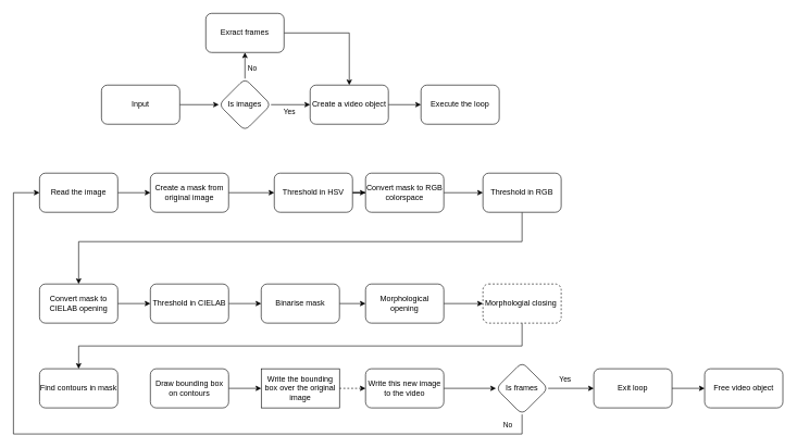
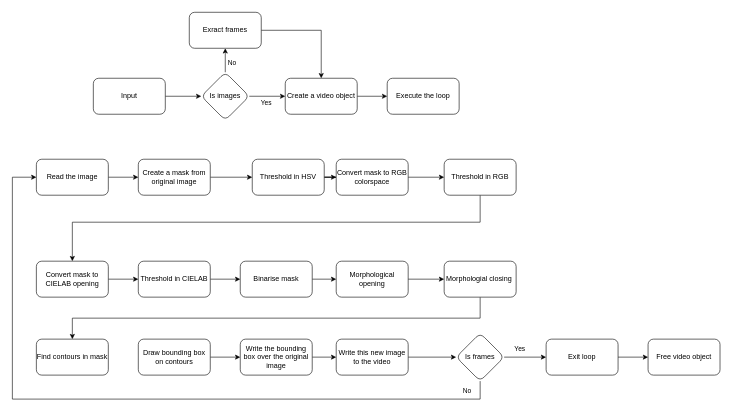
  <mxCell id="0" />
  <mxCell id="1" parent="0" />
  <mxCell id="2" value="" style="edgeStyle=orthogonalEdgeStyle;rounded=0;orthogonalLoop=1;jettySize=auto;html=1;" parent="1" source="3" target="8" edge="1"><mxGeometry relative="1" as="geometry" /></mxCell>
  <mxCell id="3" value="Input" style="whiteSpace=wrap;html=1;rounded=1;" parent="1" vertex="1"><mxGeometry x="155" y="130" width="120" height="60" as="geometry" /></mxCell>
  <mxCell id="4" value="" style="edgeStyle=orthogonalEdgeStyle;rounded=0;orthogonalLoop=1;jettySize=auto;html=1;" parent="1" source="8" target="10" edge="1"><mxGeometry relative="1" as="geometry" /></mxCell>
  <mxCell id="5" value="No" style="edgeLabel;html=1;align=center;verticalAlign=middle;resizable=0;points=[];" parent="4" vertex="1" connectable="0"><mxGeometry x="-0.144" relative="1" as="geometry"><mxPoint x="10" as="offset" /></mxGeometry></mxCell>
  <mxCell id="6" value="" style="edgeStyle=orthogonalEdgeStyle;rounded=0;orthogonalLoop=1;jettySize=auto;html=1;" parent="1" source="8" target="12" edge="1"><mxGeometry relative="1" as="geometry" /></mxCell>
  <mxCell id="7" value="Yes" style="edgeLabel;html=1;align=center;verticalAlign=middle;resizable=0;points=[];" parent="6" vertex="1" connectable="0"><mxGeometry x="-0.095" y="-1" relative="1" as="geometry"><mxPoint y="9" as="offset" /></mxGeometry></mxCell>
  <mxCell id="8" value="Is images" style="rhombus;whiteSpace=wrap;html=1;rounded=1;" parent="1" vertex="1"><mxGeometry x="335" y="120" width="80" height="80" as="geometry" /></mxCell>
  <mxCell id="9" style="edgeStyle=orthogonalEdgeStyle;rounded=0;orthogonalLoop=1;jettySize=auto;html=1;entryX=0.5;entryY=0;entryDx=0;entryDy=0;" parent="1" source="10" target="12" edge="1"><mxGeometry relative="1" as="geometry" /></mxCell>
  <mxCell id="10" value="Exract frames" style="whiteSpace=wrap;html=1;rounded=1;" parent="1" vertex="1"><mxGeometry x="315" y="20" width="120" height="60" as="geometry" /></mxCell>
  <mxCell id="11" value="" style="edgeStyle=orthogonalEdgeStyle;rounded=0;orthogonalLoop=1;jettySize=auto;html=1;" parent="1" source="12" target="13" edge="1"><mxGeometry relative="1" as="geometry" /></mxCell>
  <mxCell id="12" value="Create a video object" style="whiteSpace=wrap;html=1;rounded=1;" parent="1" vertex="1"><mxGeometry x="475" y="130" width="120" height="60" as="geometry" /></mxCell>
  <mxCell id="13" value="Execute the loop" style="whiteSpace=wrap;html=1;rounded=1;" parent="1" vertex="1"><mxGeometry x="645" y="130" width="120" height="60" as="geometry" /></mxCell>
  <mxCell id="14" value="" style="edgeStyle=orthogonalEdgeStyle;rounded=0;orthogonalLoop=1;jettySize=auto;html=1;" parent="1" source="15" target="17" edge="1"><mxGeometry relative="1" as="geometry" /></mxCell>
  <mxCell id="15" value="Create a mask from original image" style="whiteSpace=wrap;html=1;rounded=1;" parent="1" vertex="1"><mxGeometry x="230" y="265" width="120" height="60" as="geometry" /></mxCell>
  <mxCell id="16" value="" style="edgeStyle=orthogonalEdgeStyle;rounded=0;orthogonalLoop=1;jettySize=auto;html=1;" parent="1" source="17" target="19" edge="1"><mxGeometry relative="1" as="geometry" /></mxCell>
  <mxCell id="17" value="Threshold in HSV" style="whiteSpace=wrap;html=1;rounded=1;" parent="1" vertex="1"><mxGeometry x="420" y="265" width="120" height="60" as="geometry" /></mxCell>
  <mxCell id="18" value="" style="edgeStyle=orthogonalEdgeStyle;rounded=0;orthogonalLoop=1;jettySize=auto;html=1;" parent="1" source="19" target="21" edge="1"><mxGeometry relative="1" as="geometry" /></mxCell>
  <mxCell id="19" value="Convert mask to RGB colorspace" style="whiteSpace=wrap;html=1;rounded=1;" parent="1" vertex="1"><mxGeometry x="560" y="265" width="120" height="60" as="geometry" /></mxCell>
  <mxCell id="20" value="" style="edgeStyle=orthogonalEdgeStyle;rounded=0;orthogonalLoop=1;jettySize=auto;html=1;" edge="1" parent="1" source="21" target="46"><mxGeometry relative="1" as="geometry"><Array as="points"><mxPoint x="800" y="370" /><mxPoint x="120" y="370" /></Array></mxGeometry></mxCell>
  <mxCell id="21" value="Threshold in RGB" style="whiteSpace=wrap;html=1;rounded=1;" parent="1" vertex="1"><mxGeometry x="740" y="265" width="120" height="60" as="geometry" /></mxCell>
  <mxCell id="22" value="" style="edgeStyle=orthogonalEdgeStyle;rounded=0;orthogonalLoop=1;jettySize=auto;html=1;" parent="1" source="23" target="25" edge="1"><mxGeometry relative="1" as="geometry" /></mxCell>
  <mxCell id="23" value="Binarise mask" style="whiteSpace=wrap;html=1;rounded=1;" parent="1" vertex="1"><mxGeometry x="400" y="435" width="120" height="60" as="geometry" /></mxCell>
  <mxCell id="24" value="" style="edgeStyle=orthogonalEdgeStyle;rounded=0;orthogonalLoop=1;jettySize=auto;html=1;" parent="1" source="25" target="27" edge="1"><mxGeometry relative="1" as="geometry" /></mxCell>
  <mxCell id="25" value="Morphological opening" style="whiteSpace=wrap;html=1;rounded=1;" parent="1" vertex="1"><mxGeometry x="560" y="435" width="120" height="60" as="geometry" /></mxCell>
  <mxCell id="26" value="" style="edgeStyle=orthogonalEdgeStyle;rounded=0;orthogonalLoop=1;jettySize=auto;html=1;" parent="1" source="27" target="28" edge="1"><mxGeometry relative="1" as="geometry"><Array as="points"><mxPoint x="800" y="530" /><mxPoint x="120" y="530" /></Array></mxGeometry></mxCell>
- <mxCell id="27" value="Morphologial closing&amp;nbsp;" style="whiteSpace=wrap;html=1;rounded=1;dashed=1;" parent="1" vertex="1"><mxGeometry x="740" y="435" width="120" height="60" as="geometry" /></mxCell>
+ <mxCell id="27" value="Morphologial closing&amp;nbsp;" style="whiteSpace=wrap;html=1;rounded=1;" parent="1" vertex="1"><mxGeometry x="740" y="435" width="120" height="60" as="geometry" /></mxCell>
  <mxCell id="28" value="Find contours in mask" style="whiteSpace=wrap;html=1;rounded=1;" parent="1" vertex="1"><mxGeometry x="60" y="565" width="120" height="60" as="geometry" /></mxCell>
  <mxCell id="29" value="" style="edgeStyle=orthogonalEdgeStyle;rounded=0;orthogonalLoop=1;jettySize=auto;html=1;" edge="1" parent="1" source="30" target="32"><mxGeometry relative="1" as="geometry" /></mxCell>
  <mxCell id="30" value="Draw bounding box on contours" style="whiteSpace=wrap;html=1;rounded=1;" parent="1" vertex="1"><mxGeometry x="230" y="565" width="120" height="60" as="geometry" /></mxCell>
- <mxCell id="31" value="" style="edgeStyle=orthogonalEdgeStyle;rounded=0;orthogonalLoop=1;jettySize=auto;html=1;dashed=1;" parent="1" source="32" target="34" edge="1"><mxGeometry relative="1" as="geometry" /></mxCell>
- <mxCell id="32" value="Write the bounding box over the original image" style="whiteSpace=wrap;html=1;rounded=0;" parent="1" vertex="1"><mxGeometry x="400" y="565" width="120" height="60" as="geometry" /></mxCell>
+ <mxCell id="31" value="" style="edgeStyle=orthogonalEdgeStyle;rounded=0;orthogonalLoop=1;jettySize=auto;html=1;" parent="1" source="32" target="34" edge="1"><mxGeometry relative="1" as="geometry" /></mxCell>
+ <mxCell id="32" value="Write the bounding box over the original image" style="whiteSpace=wrap;html=1;rounded=1;" parent="1" vertex="1"><mxGeometry x="400" y="565" width="120" height="60" as="geometry" /></mxCell>
  <mxCell id="33" value="" style="edgeStyle=orthogonalEdgeStyle;rounded=0;orthogonalLoop=1;jettySize=auto;html=1;" parent="1" source="34" target="41" edge="1"><mxGeometry relative="1" as="geometry" /></mxCell>
  <mxCell id="34" value="Write this new image to the video" style="whiteSpace=wrap;html=1;rounded=1;" parent="1" vertex="1"><mxGeometry x="560" y="565" width="120" height="60" as="geometry" /></mxCell>
  <mxCell id="35" style="edgeStyle=orthogonalEdgeStyle;rounded=0;orthogonalLoop=1;jettySize=auto;html=1;entryX=0;entryY=0.5;entryDx=0;entryDy=0;" parent="1" source="36" target="15" edge="1"><mxGeometry relative="1" as="geometry" /></mxCell>
  <mxCell id="36" value="Read the image" style="whiteSpace=wrap;html=1;rounded=1;" parent="1" vertex="1"><mxGeometry x="60" y="265" width="120" height="60" as="geometry" /></mxCell>
  <mxCell id="37" style="edgeStyle=orthogonalEdgeStyle;rounded=0;orthogonalLoop=1;jettySize=auto;html=1;entryX=0;entryY=0.5;entryDx=0;entryDy=0;" parent="1" source="41" target="36" edge="1"><mxGeometry relative="1" as="geometry"><Array as="points"><mxPoint x="800" y="665" /><mxPoint x="20" y="665" /><mxPoint x="20" y="295" /></Array></mxGeometry></mxCell>
  <mxCell id="38" value="No" style="edgeLabel;html=1;align=center;verticalAlign=middle;resizable=0;points=[];" parent="37" vertex="1" connectable="0"><mxGeometry x="-0.951" y="2" relative="1" as="geometry"><mxPoint x="-23" y="-17" as="offset" /></mxGeometry></mxCell>
  <mxCell id="39" style="edgeStyle=orthogonalEdgeStyle;rounded=0;orthogonalLoop=1;jettySize=auto;html=1;entryX=0;entryY=0.5;entryDx=0;entryDy=0;" edge="1" parent="1" source="41" target="43"><mxGeometry relative="1" as="geometry" /></mxCell>
  <mxCell id="40" value="Yes" style="edgeLabel;html=1;align=center;verticalAlign=middle;resizable=0;points=[];" vertex="1" connectable="0" parent="39"><mxGeometry x="-0.296" y="1" relative="1" as="geometry"><mxPoint y="-14" as="offset" /></mxGeometry></mxCell>
  <mxCell id="41" value="Is frames" style="rhombus;whiteSpace=wrap;html=1;rounded=1;" parent="1" vertex="1"><mxGeometry x="760" y="555" width="80" height="80" as="geometry" /></mxCell>
  <mxCell id="42" value="" style="edgeStyle=orthogonalEdgeStyle;rounded=0;orthogonalLoop=1;jettySize=auto;html=1;" parent="1" source="43" target="44" edge="1"><mxGeometry relative="1" as="geometry" /></mxCell>
  <mxCell id="43" value="Exit loop" style="whiteSpace=wrap;html=1;rounded=1;" parent="1" vertex="1"><mxGeometry x="910" y="565" width="120" height="60" as="geometry" /></mxCell>
  <mxCell id="44" value="Free video object" style="whiteSpace=wrap;html=1;rounded=1;" parent="1" vertex="1"><mxGeometry x="1080" y="565" width="120" height="60" as="geometry" /></mxCell>
  <mxCell id="45" value="" style="edgeStyle=orthogonalEdgeStyle;rounded=0;orthogonalLoop=1;jettySize=auto;html=1;" edge="1" parent="1" source="46" target="48"><mxGeometry relative="1" as="geometry" /></mxCell>
  <mxCell id="46" value="Convert mask to CIELAB opening" style="whiteSpace=wrap;html=1;rounded=1;" vertex="1" parent="1"><mxGeometry x="60" y="435" width="120" height="60" as="geometry" /></mxCell>
  <mxCell id="47" value="" style="edgeStyle=orthogonalEdgeStyle;rounded=0;orthogonalLoop=1;jettySize=auto;html=1;" edge="1" parent="1" source="48" target="23"><mxGeometry relative="1" as="geometry" /></mxCell>
  <mxCell id="48" value="Threshold in CIELAB" style="whiteSpace=wrap;html=1;rounded=1;" vertex="1" parent="1"><mxGeometry x="230" y="435" width="120" height="60" as="geometry" /></mxCell>
